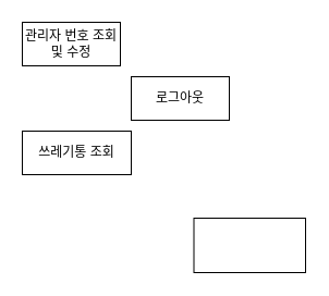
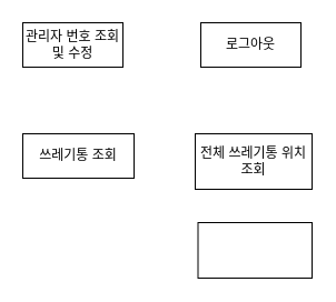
  <mxCell id="0" />
  <mxCell id="1" parent="0" />
  <mxCell id="2" value="관리자 번호 조회 및 수정" style="rounded=0;whiteSpace=wrap;html=1;" vertex="1" parent="1"><mxGeometry x="20" y="20" width="90" height="40" as="geometry" /></mxCell>
- <mxCell id="3" value="로그아웃" style="rounded=0;whiteSpace=wrap;html=1;" vertex="1" parent="1"><mxGeometry x="120" y="70" width="90" height="40" as="geometry" /></mxCell>
+ <mxCell id="3" value="로그아웃" style="rounded=0;whiteSpace=wrap;html=1;" vertex="1" parent="1"><mxGeometry x="180" y="20" width="90" height="40" as="geometry" /></mxCell>
  <mxCell id="4" value="쓰레기통 조회" style="rounded=0;whiteSpace=wrap;html=1;" vertex="1" parent="1"><mxGeometry x="20" y="120" width="100" height="40" as="geometry" /></mxCell>
+ <mxCell id="5" value="전체 쓰레기통 위치 조회" style="rounded=0;whiteSpace=wrap;html=1;" vertex="1" parent="1"><mxGeometry x="175" y="120" width="105" height="50" as="geometry" /></mxCell>
  <mxCell id="6" value="" style="rounded=0;whiteSpace=wrap;html=1;" vertex="1" parent="1"><mxGeometry x="177.5" y="200" width="102.5" height="50" as="geometry" /></mxCell>
